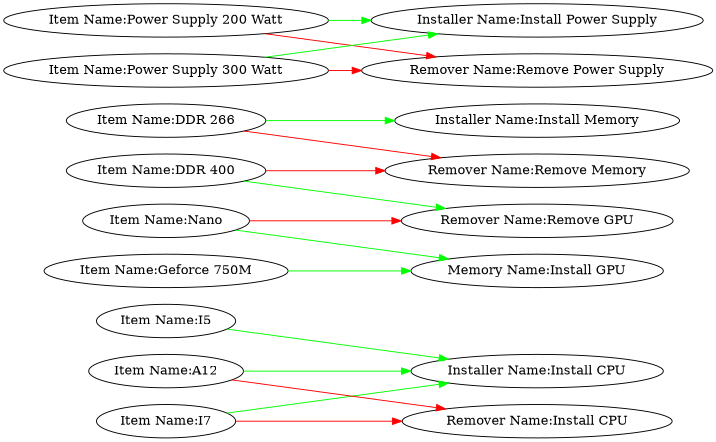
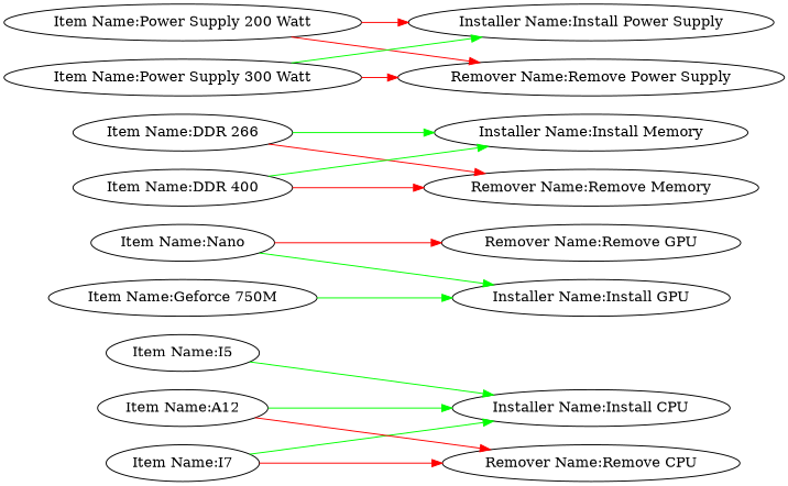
  digraph {
    rankdir=LR
    edge [color=green]
    "Item Name:I5"
    "Installer Name:Install CPU"
    "Item Name:I7"
-   "Remover Name:Remove CPU" [label="Remover Name:Install CPU"]
+   "Remover Name:Remove CPU"
    "Item Name:A12"
    "Item Name:DDR 266"
    "Installer Name:Install Memory"
    "Remover Name:Remove Memory"
    "Item Name:DDR 400"
    "Item Name:Geforce 750M"
-   "Installer Name:Install GPU" [label="Memory Name:Install GPU"]
+   "Installer Name:Install GPU"
    "Item Name:Nano"
    "Remover Name:Remove GPU"
    "Item Name:Power Supply 200 Watt"
    "Installer Name:Install Power Supply"
    "Remover Name:Remove Power Supply"
    "Item Name:Power Supply 300 Watt"
    "Item Name:I5" -> "Installer Name:Install CPU"
    "Item Name:I7" -> "Installer Name:Install CPU"
    "Item Name:I7" -> "Remover Name:Remove CPU" [color=red]
    "Item Name:A12" -> "Installer Name:Install CPU"
    "Item Name:A12" -> "Remover Name:Remove CPU" [color=red]
    "Item Name:DDR 266" -> "Installer Name:Install Memory"
    "Item Name:DDR 266" -> "Remover Name:Remove Memory" [color=red]
-   "Item Name:DDR 400" -> "Remover Name:Remove GPU"
+   "Item Name:DDR 400" -> "Installer Name:Install Memory"
    "Item Name:DDR 400" -> "Remover Name:Remove Memory" [color=red]
    "Item Name:Geforce 750M" -> "Installer Name:Install GPU"
    "Item Name:Nano" -> "Installer Name:Install GPU"
    "Item Name:Nano" -> "Remover Name:Remove GPU" [color=red]
-   "Item Name:Power Supply 200 Watt" -> "Installer Name:Install Power Supply"
+   "Item Name:Power Supply 200 Watt" -> "Installer Name:Install Power Supply" [color=red]
    "Item Name:Power Supply 200 Watt" -> "Remover Name:Remove Power Supply" [color=red]
    "Item Name:Power Supply 300 Watt" -> "Installer Name:Install Power Supply"
    "Item Name:Power Supply 300 Watt" -> "Remover Name:Remove Power Supply" [color=red]
  }
